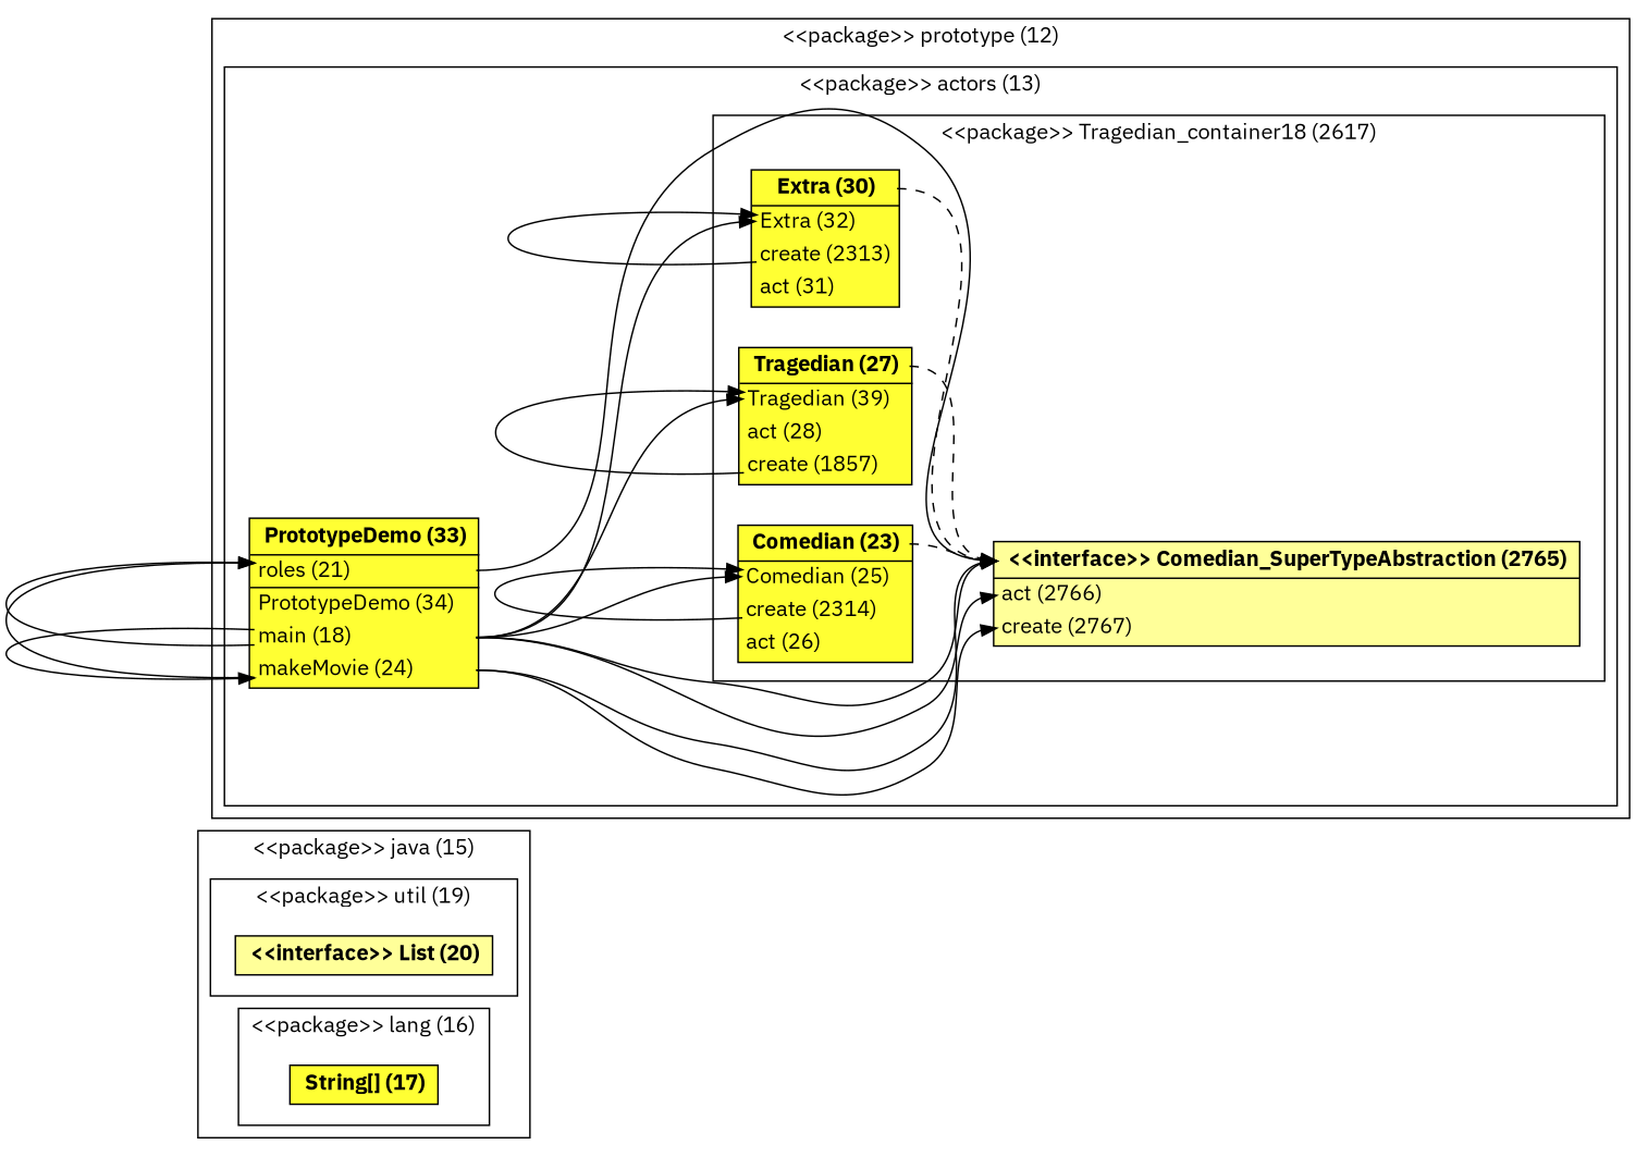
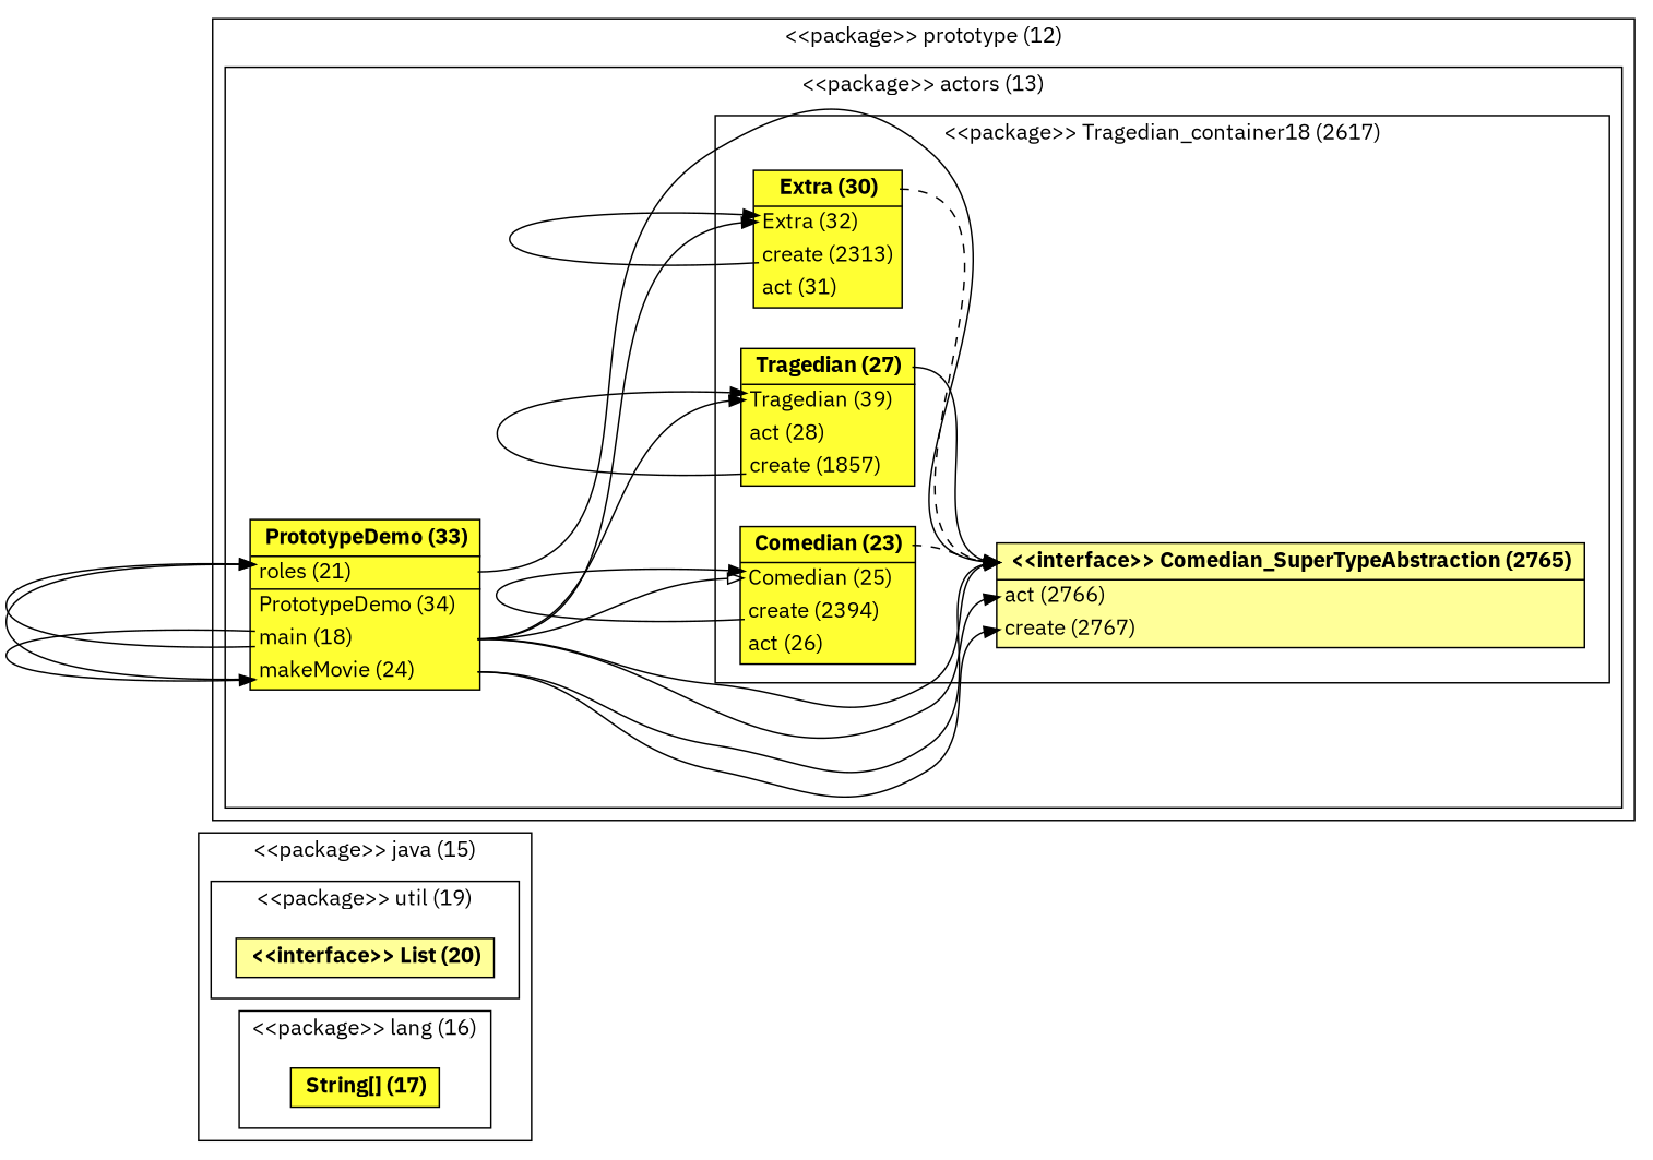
  digraph {
    compound=true
    fontname="IBM Plex Sans"
    rankdir=LR
    ranksep=equally
    node [fontname="IBM Plex Sans" shape=none]
    edge [arrowhead=normal color=black fontname="IBM Plex Sans" headport=2765 penwidth=1 style=bold tailport=18]
    n1 [label=<<TABLE BGCOLOR="#FFFF99"> <TR> <TD PORT="20" BORDER="0"> <B>&lt;&lt;interface&gt;&gt; List (20) </B></TD></TR> </TABLE>>]
    n2 [label=<<TABLE BGCOLOR="#FFFF33"> <TR> <TD PORT="17" BORDER="0"> <B>String[] (17) </B></TD></TR> </TABLE>>]
-   n3 [label=<<TABLE BGCOLOR="#FFFF33"> <TR> <TD PORT="23" BORDER="0"> <B>Comedian (23) </B></TD></TR> <HR/> <TR><TD PORT="25" ALIGN="LEFT" BORDER="0">Comedian (25)</TD></TR> <TR><TD PORT="2314" ALIGN="LEFT" BORDER="0">create (2314)</TD></TR> <TR><TD PORT="26" ALIGN="LEFT" BORDER="0">act (26)</TD></TR> </TABLE>>]
+   n3 [label=<<TABLE BGCOLOR="#FFFF33"> <TR> <TD PORT="23" BORDER="0"> <B>Comedian (23) </B></TD></TR> <HR/> <TR><TD PORT="25" ALIGN="LEFT" BORDER="0">Comedian (25)</TD></TR> <TR><TD PORT="2314" ALIGN="LEFT" BORDER="0">create (2394)</TD></TR> <TR><TD PORT="26" ALIGN="LEFT" BORDER="0">act (26)</TD></TR> </TABLE>>]
    n4 [label=<<TABLE BGCOLOR="#FFFF33"> <TR> <TD PORT="30" BORDER="0"> <B>Extra (30) </B></TD></TR> <HR/> <TR><TD PORT="32" ALIGN="LEFT" BORDER="0">Extra (32)</TD></TR> <TR><TD PORT="2313" ALIGN="LEFT" BORDER="0">create (2313)</TD></TR> <TR><TD PORT="31" ALIGN="LEFT" BORDER="0">act (31)</TD></TR> </TABLE>>]
    n5 [label=<<TABLE BGCOLOR="#FFFF33"> <TR> <TD PORT="27" BORDER="0"> <B>Tragedian (27) </B></TD></TR> <HR/> <TR><TD PORT="29" ALIGN="LEFT" BORDER="0">Tragedian (39)</TD></TR> <TR><TD PORT="28" ALIGN="LEFT" BORDER="0">act (28)</TD></TR> <TR><TD PORT="1857" ALIGN="LEFT" BORDER="0">create (1857)</TD></TR> </TABLE>>]
    n6 [label=<<TABLE BGCOLOR="#FFFF99"> <TR> <TD PORT="2765" BORDER="0"> <B>&lt;&lt;interface&gt;&gt; Comedian_SuperTypeAbstraction (2765) </B></TD></TR> <HR/> <TR><TD PORT="2766" ALIGN="LEFT" BORDER="0">act (2766)</TD></TR> <TR><TD PORT="2767" ALIGN="LEFT" BORDER="0">create (2767)</TD></TR> </TABLE>>]
    n7 [label=<<TABLE BGCOLOR="#FFFF33"> <TR> <TD PORT="33" BORDER="0"> <B>PrototypeDemo (33) </B></TD></TR> <HR/> <TR><TD PORT="21" ALIGN="LEFT" BORDER="0">roles (21)</TD></TR> <HR/> <TR><TD PORT="34" ALIGN="LEFT" BORDER="0">PrototypeDemo (34)</TD></TR> <TR><TD PORT="18" ALIGN="LEFT" BORDER="0">main (18)</TD></TR> <TR><TD PORT="24" ALIGN="LEFT" BORDER="0">makeMovie (24)</TD></TR> </TABLE>>]
    subgraph cluster_1 {
      color=black
      label="&lt;&lt;package&gt;&gt; java (15)"
      subgraph cluster_2 {
        color=black
        label="&lt;&lt;package&gt;&gt; util (19)"
        n1
      }
      subgraph cluster_3 {
        color=black
        label="&lt;&lt;package&gt;&gt; lang (16)"
        n2
      }
    }
    subgraph cluster_4 {
      color=black
      label="&lt;&lt;package&gt;&gt; prototype (12)"
      subgraph cluster_5 {
        color=black
        label="&lt;&lt;package&gt;&gt; actors (13)"
        n7
        subgraph cluster_6 {
          color=black
          label="&lt;&lt;package&gt;&gt; Tragedian_container18 (2617)"
          n3
          n4
          n5
          n6
        }
      }
    }
    n3 -> n3 [headport=25 tailport=2314]
    n3 -> n6 [style=dashed tailport=23]
    n4 -> n4 [headport=32 tailport=2313]
    n4 -> n6 [arrowhead=empty style=dashed tailport=30]
    n5 -> n5 [headport=29 tailport=1857]
-   n5 -> n6 [arrowhead=empty style=dashed tailport=27]
-   n7 -> n3 [headport=25]
+   n5 -> n6 [arrowhead=empty tailport=27]
+   n7 -> n3 [arrowhead=empty headport=25]
    n7 -> n4 [headport=32]
    n7 -> n5 [headport=29]
    n7 -> n6 [headport=2767 tailport=24]
    n7 -> n6 [headport=2766]
    n7 -> n6 [tailport=24]
    n7 -> n6
    n7 -> n6 [tailport=21]
    n7 -> n7 [headport=24]
    n7 -> n7 [headport=21 tailport=24]
    n7 -> n7 [headport=21]
  }
